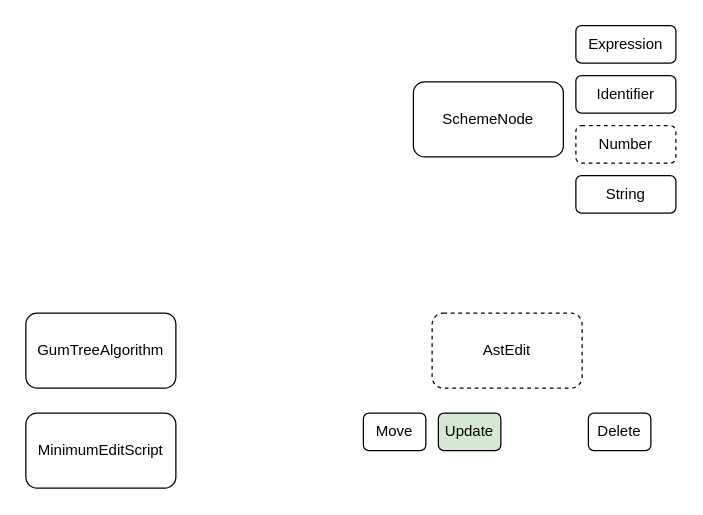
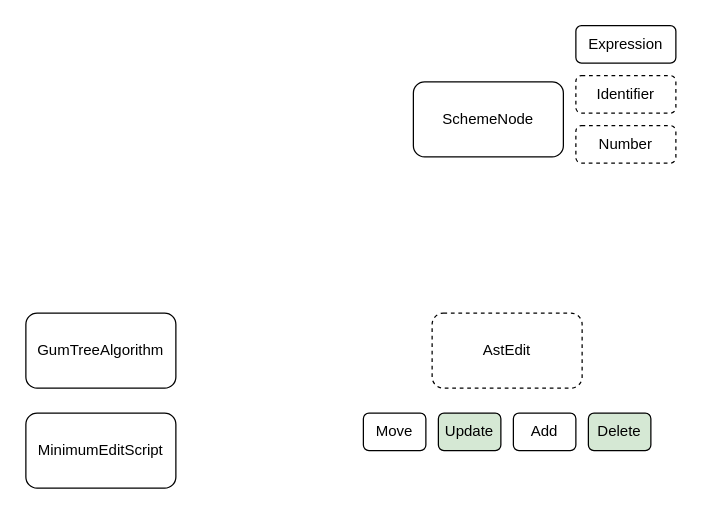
  <mxCell id="0" />
  <mxCell id="1" parent="0" />
  <mxCell id="2" value="GumTreeAlgorithm" style="rounded=1;whiteSpace=wrap;html=1;" vertex="1" parent="1"><mxGeometry x="20" y="250" width="120" height="60" as="geometry" /></mxCell>
  <mxCell id="3" value="MinimumEditScript" style="rounded=1;whiteSpace=wrap;html=1;" vertex="1" parent="1"><mxGeometry x="20" y="330" width="120" height="60" as="geometry" /></mxCell>
  <mxCell id="4" value="Expression" style="rounded=1;whiteSpace=wrap;html=1;" vertex="1" parent="1"><mxGeometry x="460" y="20" width="80" height="30" as="geometry" /></mxCell>
  <mxCell id="5" value="SchemeNode" style="rounded=1;whiteSpace=wrap;html=1;" vertex="1" parent="1"><mxGeometry x="330" y="65" width="120" height="60" as="geometry" /></mxCell>
- <mxCell id="6" value="Identifier" style="rounded=1;whiteSpace=wrap;html=1;" vertex="1" parent="1"><mxGeometry x="460" y="60" width="80" height="30" as="geometry" /></mxCell>
+ <mxCell id="6" value="Identifier" style="rounded=1;whiteSpace=wrap;html=1;dashed=1;" vertex="1" parent="1"><mxGeometry x="460" y="60" width="80" height="30" as="geometry" /></mxCell>
  <mxCell id="7" value="Number" style="rounded=1;whiteSpace=wrap;html=1;dashed=1;" vertex="1" parent="1"><mxGeometry x="460" y="100" width="80" height="30" as="geometry" /></mxCell>
- <mxCell id="8" value="String" style="rounded=1;whiteSpace=wrap;html=1;" vertex="1" parent="1"><mxGeometry x="460" y="140" width="80" height="30" as="geometry" /></mxCell>
  <mxCell id="9" value="" style="group" vertex="1" connectable="0" parent="1"><mxGeometry x="290" y="250" width="230" height="110" as="geometry" /></mxCell>
  <mxCell id="10" value="AstEdit" style="rounded=1;whiteSpace=wrap;html=1;dashed=1;" vertex="1" parent="9"><mxGeometry x="55" width="120" height="60" as="geometry" /></mxCell>
- <mxCell id="11" value="Delete" style="rounded=1;whiteSpace=wrap;html=1;" vertex="1" parent="9"><mxGeometry x="180" y="80" width="50" height="30" as="geometry" /></mxCell>
+ <mxCell id="11" value="Delete" style="rounded=1;whiteSpace=wrap;html=1;fillColor=#d5e8d4;" vertex="1" parent="9"><mxGeometry x="180" y="80" width="50" height="30" as="geometry" /></mxCell>
  <mxCell id="12" value="Update" style="rounded=1;whiteSpace=wrap;html=1;fillColor=#d5e8d4;" vertex="1" parent="9"><mxGeometry x="60" y="80" width="50" height="30" as="geometry" /></mxCell>
+ <mxCell id="13" value="Add" style="rounded=1;whiteSpace=wrap;html=1;" vertex="1" parent="9"><mxGeometry x="120" y="80" width="50" height="30" as="geometry" /></mxCell>
  <mxCell id="14" value="Move" style="rounded=1;whiteSpace=wrap;html=1;" vertex="1" parent="9"><mxGeometry y="80" width="50" height="30" as="geometry" /></mxCell>
